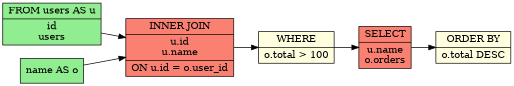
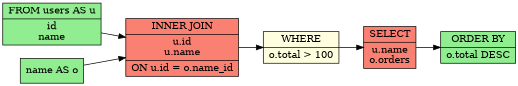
  digraph {
    rankdir=LR
    node [fillcolor=lightgreen shape=record style=filled]
-   n1 [label="FROM users AS u|id\nusers"]
-   n2 [fillcolor=salmon label="INNER JOIN|u.id\nu.name|ON u.id = o.user_id"]
+   n1 [label="FROM users AS u|id\nname"]
+   n2 [fillcolor=salmon label="INNER JOIN|u.id\nu.name|ON u.id = o.name_id"]
    n3 [fillcolor=lightyellow label="WHERE|o.total \> 100"]
    n4 [label="name AS o"]
    n5 [fillcolor=salmon label="SELECT|u.name\no.orders"]
-   n6 [fillcolor=lightyellow label="ORDER BY|o.total DESC"]
+   n6 [label="ORDER BY|o.total DESC"]
    n1 -> n2
    n2 -> n3
    n3 -> n5
    n4 -> n2
    n5 -> n6
  }
